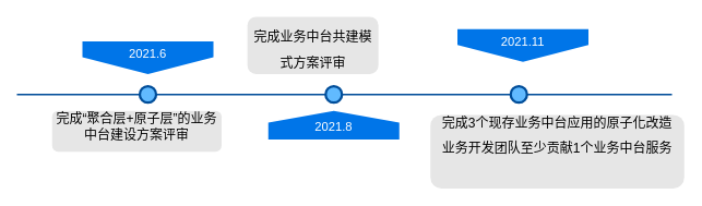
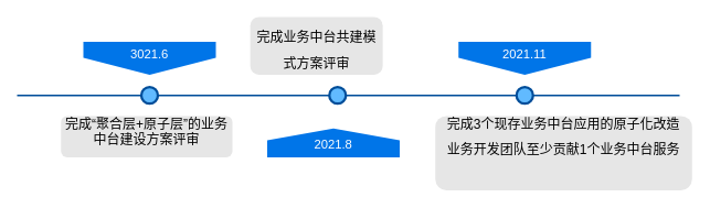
  <mxCell id="0" />
  <mxCell id="1" parent="0" />
  <mxCell id="2" value="" style="line;strokeWidth=2;html=1;fillColor=none;fontSize=28;fontColor=#004D99;strokeColor=#004D99;" parent="1" vertex="1"><mxGeometry x="20" y="110" width="800" height="10" as="geometry" /></mxCell>
- <mxCell id="3" value="2021.6" style="shape=offPageConnector;whiteSpace=wrap;html=1;fillColor=#0075E8;fontSize=15;fontColor=#FFFFFF;size=0.509;verticalAlign=top;strokeColor=none;" parent="1" vertex="1"><mxGeometry x="100" y="50" width="160" height="40" as="geometry" /></mxCell>
- <mxCell id="4" value="&lt;span&gt;2021.11&lt;/span&gt;" style="shape=offPageConnector;whiteSpace=wrap;html=1;fillColor=#0075E8;fontSize=15;fontColor=#FFFFFF;size=0.509;verticalAlign=top;strokeColor=none;" parent="1" vertex="1"><mxGeometry x="558" y="35" width="160" height="40" as="geometry" /></mxCell>
- <mxCell id="5" value="&lt;span&gt;2021.8&lt;/span&gt;" style="shape=offPageConnector;whiteSpace=wrap;html=1;fillColor=#0075E8;fontSize=15;fontColor=#FFFFFF;size=0.418;flipV=1;verticalAlign=bottom;strokeColor=none;spacingBottom=4;" parent="1" vertex="1"><mxGeometry x="327" y="135" width="160" height="35" as="geometry" /></mxCell>
+ <mxCell id="3" value="3021.6" style="shape=offPageConnector;whiteSpace=wrap;html=1;fillColor=#0075E8;fontSize=15;fontColor=#FFFFFF;size=0.509;verticalAlign=top;strokeColor=none;" parent="1" vertex="1"><mxGeometry x="100" y="50" width="160" height="40" as="geometry" /></mxCell>
+ <mxCell id="4" value="&lt;span&gt;2021.11&lt;/span&gt;" style="shape=offPageConnector;whiteSpace=wrap;html=1;fillColor=#0075E8;fontSize=15;fontColor=#FFFFFF;size=0.509;verticalAlign=top;strokeColor=none;" parent="1" vertex="1"><mxGeometry x="553" y="50" width="160" height="40" as="geometry" /></mxCell>
+ <mxCell id="5" value="&lt;span&gt;2021.8&lt;/span&gt;" style="shape=offPageConnector;whiteSpace=wrap;html=1;fillColor=#0075E8;fontSize=15;fontColor=#FFFFFF;size=0.418;flipV=1;verticalAlign=bottom;strokeColor=none;spacingBottom=4;" parent="1" vertex="1"><mxGeometry x="322" y="155" width="160" height="35" as="geometry" /></mxCell>
  <mxCell id="6" value="" style="ellipse;whiteSpace=wrap;html=1;fillColor=#61BAFF;fontSize=28;fontColor=#004D99;strokeWidth=3;strokeColor=#004D99;" parent="1" vertex="1"><mxGeometry x="170" y="105" width="20" height="20" as="geometry" /></mxCell>
  <mxCell id="7" value="" style="ellipse;whiteSpace=wrap;html=1;fillColor=#61BAFF;fontSize=28;fontColor=#004D99;strokeWidth=3;strokeColor=#004D99;" parent="1" vertex="1"><mxGeometry x="397" y="105" width="20" height="20" as="geometry" /></mxCell>
  <mxCell id="8" value="" style="ellipse;whiteSpace=wrap;html=1;fillColor=#61BAFF;fontSize=28;fontColor=#004D99;strokeWidth=3;strokeColor=#004D99;" parent="1" vertex="1"><mxGeometry x="623" y="105" width="20" height="20" as="geometry" /></mxCell>
- <mxCell id="9" value="&lt;h1 style=&quot;font-size: 16px&quot;&gt;&lt;span style=&quot;font-weight: normal&quot;&gt;&lt;span lang=&quot;ZH-TW&quot;&gt;完成&lt;/span&gt;&lt;span&gt;“&lt;/span&gt;&lt;span lang=&quot;ZH-TW&quot;&gt;聚合层&lt;/span&gt;&lt;span lang=&quot;EN-US&quot;&gt;+&lt;/span&gt;&lt;span lang=&quot;ZH-TW&quot;&gt;原子层&lt;/span&gt;&lt;span&gt;”&lt;/span&gt;&lt;span lang=&quot;ZH-TW&quot;&gt;的业务中台建设方案评审&lt;/span&gt;&lt;/span&gt;&lt;br&gt;&lt;/h1&gt;" style="text;html=1;spacing=5;spacingTop=-20;whiteSpace=wrap;overflow=hidden;strokeColor=none;strokeWidth=3;fillColor=#E6E6E6;fontSize=13;fontColor=#000000;align=center;rounded=1;" parent="1" vertex="1"><mxGeometry x="63" y="135" width="207" height="50" as="geometry" /></mxCell>
+ <mxCell id="9" value="&lt;h1 style=&quot;font-size: 16px&quot;&gt;&lt;span style=&quot;font-weight: normal&quot;&gt;&lt;span lang=&quot;ZH-TW&quot;&gt;完成&lt;/span&gt;&lt;span&gt;“&lt;/span&gt;&lt;span lang=&quot;ZH-TW&quot;&gt;聚合层&lt;/span&gt;&lt;span lang=&quot;EN-US&quot;&gt;+&lt;/span&gt;&lt;span lang=&quot;ZH-TW&quot;&gt;原子层&lt;/span&gt;&lt;span&gt;”&lt;/span&gt;&lt;span lang=&quot;ZH-TW&quot;&gt;的业务中台建设方案评审&lt;/span&gt;&lt;/span&gt;&lt;br&gt;&lt;/h1&gt;" style="text;html=1;spacing=5;spacingTop=-20;whiteSpace=wrap;overflow=hidden;strokeColor=none;strokeWidth=3;fillColor=#E6E6E6;fontSize=13;fontColor=#000000;align=center;rounded=1;" parent="1" vertex="1"><mxGeometry x="73" y="140" width="207" height="50" as="geometry" /></mxCell>
  <mxCell id="10" value="&lt;h1&gt;&lt;span lang=&quot;ZH-TW&quot; style=&quot;font-weight: normal&quot;&gt;&lt;font style=&quot;font-size: 16px&quot;&gt;完成业务中台共建模式方案评审&lt;/font&gt;&lt;/span&gt;&lt;br&gt;&lt;/h1&gt;" style="text;html=1;spacing=5;spacingTop=-20;whiteSpace=wrap;overflow=hidden;strokeColor=none;strokeWidth=3;fillColor=#E6E6E6;fontSize=13;fontColor=#000000;align=center;rounded=1;" parent="1" vertex="1"><mxGeometry x="301.5" y="20" width="160" height="70" as="geometry" /></mxCell>
  <mxCell id="11" value="&lt;h1 style=&quot;font-size: 16px&quot;&gt;&lt;span style=&quot;font-weight: normal&quot;&gt;&lt;span lang=&quot;ZH-TW&quot;&gt;完成&lt;/span&gt;&lt;span lang=&quot;EN-US&quot;&gt;3&lt;/span&gt;&lt;span lang=&quot;ZH-TW&quot;&gt;个现存业务中台应用的原子化改造&lt;/span&gt;&lt;/span&gt;&lt;br&gt;&lt;/h1&gt;&lt;div style=&quot;font-size: 16px&quot;&gt;&lt;span lang=&quot;ZH-TW&quot;&gt;业务开发团队至少贡献&lt;/span&gt;&lt;span lang=&quot;EN-US&quot;&gt;1&lt;/span&gt;&lt;span lang=&quot;ZH-TW&quot;&gt;个业务中台&lt;/span&gt;&lt;span lang=&quot;ZH-TW&quot;&gt;服务&lt;/span&gt;&lt;span style=&quot;font-weight: normal&quot;&gt;&lt;span lang=&quot;ZH-TW&quot;&gt;&lt;br&gt;&lt;/span&gt;&lt;/span&gt;&lt;/div&gt;" style="text;html=1;spacing=5;spacingTop=-20;whiteSpace=wrap;overflow=hidden;strokeColor=none;strokeWidth=3;fillColor=#E6E6E6;fontSize=13;fontColor=#000000;align=center;rounded=1;" parent="1" vertex="1"><mxGeometry x="525" y="140" width="310" height="90" as="geometry" /></mxCell>
